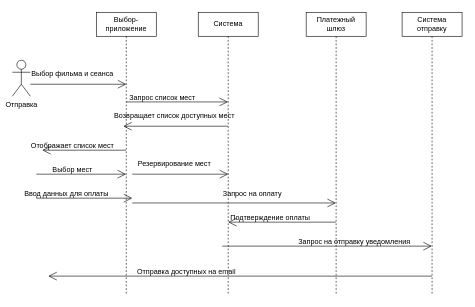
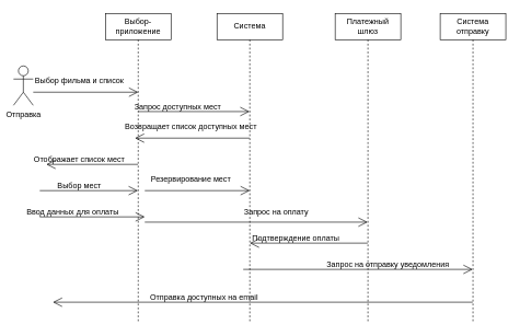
  <mxCell id="0" />
  <mxCell id="1" parent="0" />
  <mxCell id="2" value="Отправка" style="shape=umlActor;verticalLabelPosition=bottom;verticalAlign=top;html=1;outlineConnect=0;" vertex="1" parent="1"><mxGeometry x="20" y="100" width="30" height="60" as="geometry" /></mxCell>
  <mxCell id="3" value="Выбор-приложение" style="shape=umlLifeline;perimeter=lifelinePerimeter;whiteSpace=wrap;html=1;container=1;dropTarget=0;collapsible=0;recursiveResize=0;outlineConnect=0;portConstraint=eastwest;newEdgeStyle={&quot;curved&quot;:0,&quot;rounded&quot;:0};" vertex="1" parent="1"><mxGeometry x="160" y="20" width="100" height="470" as="geometry" /></mxCell>
  <mxCell id="4" value="Система" style="shape=umlLifeline;perimeter=lifelinePerimeter;whiteSpace=wrap;html=1;container=1;dropTarget=0;collapsible=0;recursiveResize=0;outlineConnect=0;portConstraint=eastwest;newEdgeStyle={&quot;curved&quot;:0,&quot;rounded&quot;:0};" vertex="1" parent="1"><mxGeometry x="330" y="20" width="100" height="470" as="geometry" /></mxCell>
  <mxCell id="5" value="Платежный шлюз" style="shape=umlLifeline;perimeter=lifelinePerimeter;whiteSpace=wrap;html=1;container=1;dropTarget=0;collapsible=0;recursiveResize=0;outlineConnect=0;portConstraint=eastwest;newEdgeStyle={&quot;curved&quot;:0,&quot;rounded&quot;:0};" vertex="1" parent="1"><mxGeometry x="510" y="20" width="100" height="470" as="geometry" /></mxCell>
  <mxCell id="6" value="Система отправку" style="shape=umlLifeline;perimeter=lifelinePerimeter;whiteSpace=wrap;html=1;container=1;dropTarget=0;collapsible=0;recursiveResize=0;outlineConnect=0;portConstraint=eastwest;newEdgeStyle={&quot;curved&quot;:0,&quot;rounded&quot;:0};" vertex="1" parent="1"><mxGeometry x="670" y="20" width="100" height="470" as="geometry" /></mxCell>
  <mxCell id="7" value="" style="endArrow=open;endFill=1;endSize=12;html=1;rounded=0;" edge="1" parent="1"><mxGeometry width="160" relative="1" as="geometry"><mxPoint x="50" y="140" as="sourcePoint" /><mxPoint x="210" y="140" as="targetPoint" /></mxGeometry></mxCell>
- <mxCell id="8" value="Выбор фильма и сеанса" style="text;html=1;align=center;verticalAlign=middle;resizable=0;points=[];autosize=1;strokeColor=none;fillColor=none;" vertex="1" parent="1"><mxGeometry x="40" y="108" width="160" height="30" as="geometry" /></mxCell>
+ <mxCell id="8" value="Выбор фильма и список" style="text;html=1;align=center;verticalAlign=middle;resizable=0;points=[];autosize=1;strokeColor=none;fillColor=none;" vertex="1" parent="1"><mxGeometry x="40" y="108" width="160" height="30" as="geometry" /></mxCell>
  <mxCell id="9" value="" style="endArrow=open;endFill=1;endSize=12;html=1;rounded=0;" edge="1" parent="1" target="4"><mxGeometry width="160" relative="1" as="geometry"><mxPoint x="210" y="169.5" as="sourcePoint" /><mxPoint x="370" y="169.5" as="targetPoint" /></mxGeometry></mxCell>
- <mxCell id="10" value="Запрос список мест" style="text;html=1;align=center;verticalAlign=middle;resizable=0;points=[];autosize=1;strokeColor=none;fillColor=none;" vertex="1" parent="1"><mxGeometry x="190" y="148" width="160" height="30" as="geometry" /></mxCell>
+ <mxCell id="10" value="Запрос доступных мест" style="text;html=1;align=center;verticalAlign=middle;resizable=0;points=[];autosize=1;strokeColor=none;fillColor=none;" vertex="1" parent="1"><mxGeometry x="190" y="148" width="160" height="30" as="geometry" /></mxCell>
  <mxCell id="11" value="" style="endArrow=open;endFill=1;endSize=12;html=1;rounded=0;" edge="1" parent="1" source="4"><mxGeometry width="160" relative="1" as="geometry"><mxPoint x="335" y="210" as="sourcePoint" /><mxPoint x="205" y="210" as="targetPoint" /></mxGeometry></mxCell>
  <mxCell id="12" value="Возвращает список доступных мест" style="text;html=1;align=center;verticalAlign=middle;resizable=0;points=[];autosize=1;strokeColor=none;fillColor=none;" vertex="1" parent="1"><mxGeometry x="180" y="178" width="220" height="30" as="geometry" /></mxCell>
  <mxCell id="13" value="" style="endArrow=open;endFill=1;endSize=12;html=1;rounded=0;" edge="1" parent="1" source="3"><mxGeometry width="160" relative="1" as="geometry"><mxPoint x="420" y="220" as="sourcePoint" /><mxPoint x="70" y="250" as="targetPoint" /></mxGeometry></mxCell>
  <mxCell id="14" value="Отображает список мест" style="text;html=1;align=center;verticalAlign=middle;resizable=0;points=[];autosize=1;strokeColor=none;fillColor=none;" vertex="1" parent="1"><mxGeometry x="40" y="228" width="160" height="30" as="geometry" /></mxCell>
  <mxCell id="15" value="" style="endArrow=open;endFill=1;endSize=12;html=1;rounded=0;" edge="1" parent="1" target="3"><mxGeometry width="160" relative="1" as="geometry"><mxPoint x="60" y="290" as="sourcePoint" /><mxPoint x="320" y="330" as="targetPoint" /></mxGeometry></mxCell>
  <mxCell id="16" value="Выбор мест" style="text;html=1;align=center;verticalAlign=middle;resizable=0;points=[];autosize=1;strokeColor=none;fillColor=none;" vertex="1" parent="1"><mxGeometry x="75" y="268" width="90" height="30" as="geometry" /></mxCell>
  <mxCell id="17" value="" style="endArrow=open;endFill=1;endSize=12;html=1;rounded=0;" edge="1" parent="1"><mxGeometry width="160" relative="1" as="geometry"><mxPoint x="220" y="290" as="sourcePoint" /><mxPoint x="380" y="290" as="targetPoint" /></mxGeometry></mxCell>
  <mxCell id="18" value="Резервирование мест" style="text;html=1;align=center;verticalAlign=middle;resizable=0;points=[];autosize=1;strokeColor=none;fillColor=none;" vertex="1" parent="1"><mxGeometry x="215" y="258" width="150" height="30" as="geometry" /></mxCell>
  <mxCell id="19" value="" style="endArrow=open;endFill=1;endSize=12;html=1;rounded=0;" edge="1" parent="1"><mxGeometry width="160" relative="1" as="geometry"><mxPoint x="60" y="330" as="sourcePoint" /><mxPoint x="220" y="330" as="targetPoint" /></mxGeometry></mxCell>
  <mxCell id="20" value="Ввод данных для оплаты" style="text;html=1;align=center;verticalAlign=middle;resizable=0;points=[];autosize=1;strokeColor=none;fillColor=none;" vertex="1" parent="1"><mxGeometry x="30" y="308" width="160" height="30" as="geometry" /></mxCell>
  <mxCell id="21" value="" style="endArrow=open;endFill=1;endSize=12;html=1;rounded=0;" edge="1" parent="1" target="5"><mxGeometry width="160" relative="1" as="geometry"><mxPoint x="220" y="338" as="sourcePoint" /><mxPoint x="380" y="338" as="targetPoint" /></mxGeometry></mxCell>
  <mxCell id="22" value="Запрос на оплату" style="text;html=1;align=center;verticalAlign=middle;resizable=0;points=[];autosize=1;strokeColor=none;fillColor=none;" vertex="1" parent="1"><mxGeometry x="360" y="308" width="120" height="30" as="geometry" /></mxCell>
  <mxCell id="23" value="" style="endArrow=open;endFill=1;endSize=12;html=1;rounded=0;" edge="1" parent="1" source="5"><mxGeometry width="160" relative="1" as="geometry"><mxPoint x="519.5" y="370" as="sourcePoint" /><mxPoint x="380" y="370" as="targetPoint" /></mxGeometry></mxCell>
  <mxCell id="24" value="Подтверждение оплаты" style="text;html=1;align=center;verticalAlign=middle;resizable=0;points=[];autosize=1;strokeColor=none;fillColor=none;" vertex="1" parent="1"><mxGeometry x="370" y="348" width="160" height="30" as="geometry" /></mxCell>
  <mxCell id="25" value="" style="endArrow=open;endFill=1;endSize=12;html=1;rounded=0;" edge="1" parent="1" target="6"><mxGeometry width="160" relative="1" as="geometry"><mxPoint x="370" y="410" as="sourcePoint" /><mxPoint x="530" y="410" as="targetPoint" /></mxGeometry></mxCell>
  <mxCell id="26" value="Запрос на отправку уведомления" style="text;html=1;align=center;verticalAlign=middle;resizable=0;points=[];autosize=1;strokeColor=none;fillColor=none;" vertex="1" parent="1"><mxGeometry x="485" y="388" width="210" height="30" as="geometry" /></mxCell>
  <mxCell id="27" value="" style="endArrow=open;endFill=1;endSize=12;html=1;rounded=0;" edge="1" parent="1" source="6"><mxGeometry width="160" relative="1" as="geometry"><mxPoint x="380" y="470" as="sourcePoint" /><mxPoint x="80" y="460" as="targetPoint" /></mxGeometry></mxCell>
  <mxCell id="28" value="Отправка доступных на email" style="text;html=1;align=center;verticalAlign=middle;resizable=0;points=[];autosize=1;strokeColor=none;fillColor=none;" vertex="1" parent="1"><mxGeometry x="210" y="438" width="200" height="30" as="geometry" /></mxCell>
